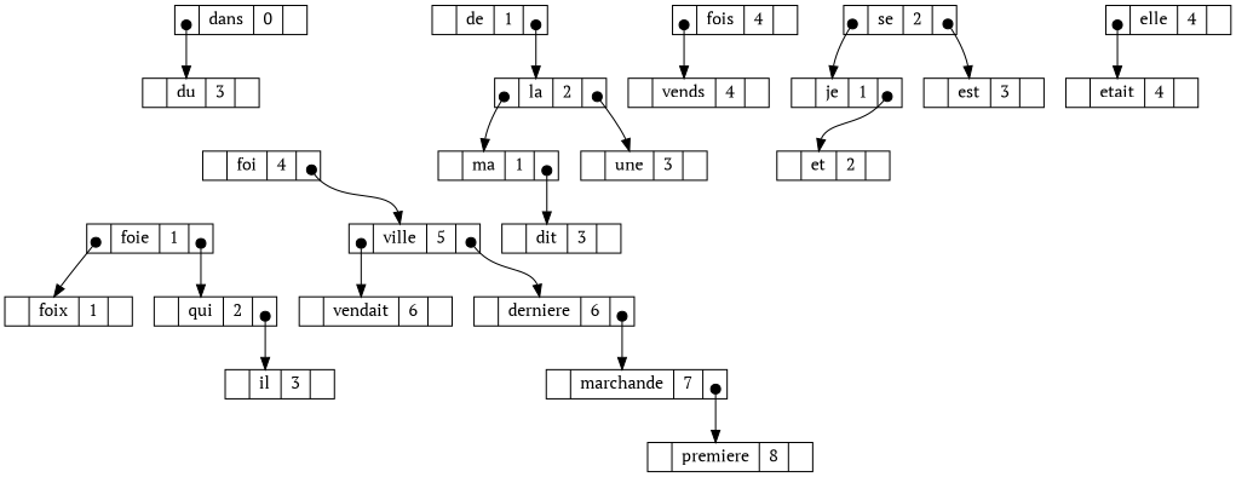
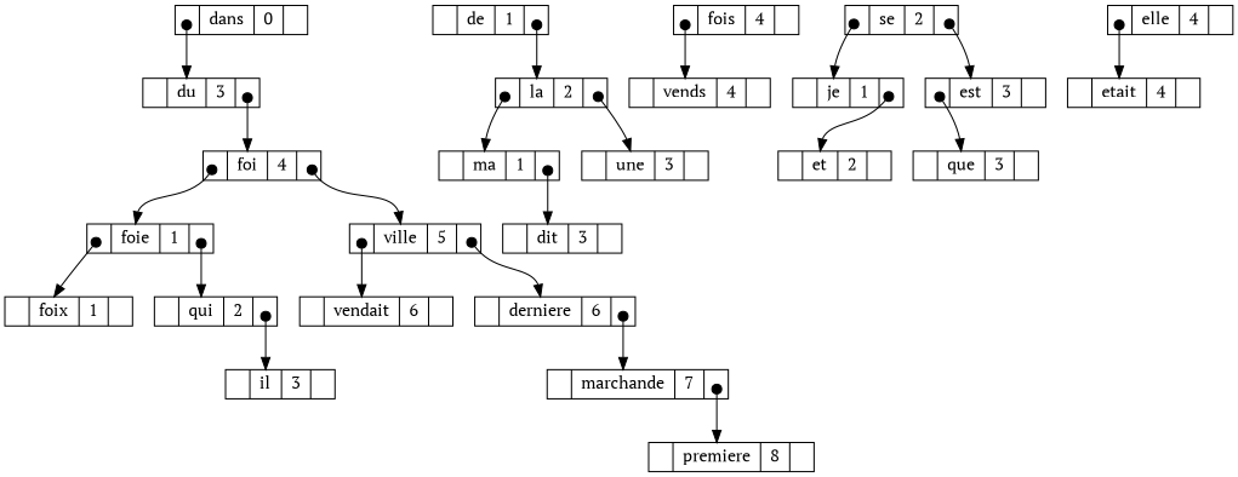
  digraph {
    fontname="PT Serif"
    node [fontname="PT Serif" shape=record]
    edge [arrowtail=dot dir=both fontname="PT Serif" headport=valeur tailclip=false tailport="droite:c"]
    n1 [height=.1 label="<gauche> | <valeur> dans| <valeur> 0| <droite>"]
    n2 [height=.1 label="<gauche> | <valeur> du| <valeur> 3| <droite>"]
    n3 [height=.1 label="<gauche> | <valeur> foi| <valeur> 4| <droite>"]
    n4 [height=.1 label="<gauche> | <valeur> de| <valeur> 1| <droite>"]
    n5 [height=.1 label="<gauche> | <valeur> la| <valeur> 2| <droite>"]
    n6 [height=.1 label="<gauche> | <valeur> foie| <valeur> 1| <droite>"]
    n7 [height=.1 label="<gauche> | <valeur> ville| <valeur> 5| <droite>"]
    n8 [height=.1 label="<gauche> | <valeur> ma| <valeur> 1| <droite>"]
    n9 [height=.1 label="<gauche> | <valeur> une| <valeur> 3| <droite>"]
    n10 [height=.1 label="<gauche> | <valeur> dit| <valeur> 3| <droite>"]
    n11 [height=.1 label="<gauche> | <valeur> fois| <valeur> 4| <droite>"]
    n12 [height=.1 label="<gauche> | <valeur> vends| <valeur> 4| <droite>"]
    n13 [height=.1 label="<gauche> | <valeur> foix| <valeur> 1| <droite>"]
    n14 [height=.1 label="<gauche> | <valeur> qui| <valeur> 2| <droite>"]
    n15 [height=.1 label="<gauche> | <valeur> vendait| <valeur> 6| <droite>"]
    n16 [height=.1 label="<gauche> | <valeur> derniere| <valeur> 6| <droite>"]
    n17 [height=.1 label="<gauche> | <valeur> il| <valeur> 3| <droite>"]
    n18 [height=.1 label="<gauche> | <valeur> se| <valeur> 2| <droite>"]
    n19 [height=.1 label="<gauche> | <valeur> je| <valeur> 1| <droite>"]
    n20 [height=.1 label="<gauche> | <valeur> est| <valeur> 3| <droite>"]
    n21 [height=.1 label="<gauche> | <valeur> elle| <valeur> 4| <droite>"]
    n22 [height=.1 label="<gauche> | <valeur> etait| <valeur> 4| <droite>"]
    n23 [height=.1 label="<gauche> | <valeur> et| <valeur> 2| <droite>"]
+   n24 [height=.1 label="<gauche> | <valeur> que| <valeur> 3| <droite>"]
    n25 [height=.1 label="<gauche> | <valeur> marchande| <valeur> 7| <droite>"]
    n26 [height=.1 label="<gauche> | <valeur> premiere| <valeur> 8| <droite>"]
    n1 -> n2 [tailport="gauche:c"]
+   n2 -> n3
+   n3 -> n6 [tailport="gauche:c"]
    n3 -> n7
    n4 -> n5
    n5 -> n8 [tailport="gauche:c"]
    n5 -> n9
    n6 -> n13 [tailport="gauche:c"]
    n6 -> n14
    n7 -> n15 [tailport="gauche:c"]
    n7 -> n16
    n8 -> n10
    n11 -> n12 [tailport="gauche:c"]
    n14 -> n17
    n16 -> n25
    n18 -> n19 [tailport="gauche:c"]
    n18 -> n20
    n19 -> n23
+   n20 -> n24 [tailport="gauche:c"]
    n21 -> n22 [tailport="gauche:c"]
    n25 -> n26
  }
